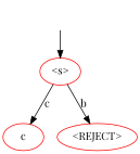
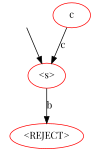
  digraph {
    fontname="Playfair Display"
    node [fontname="Playfair Display" color=red]
    edge [fontname="Playfair Display"]
    fake [style=invis color=""]
    n2 [label="\<s\>" root=true]
    c
    "<REJECT>"
    fake -> n2
-   n2 -> c [label=c]
+   c -> n2 [label=c]
    n2 -> "<REJECT>" [label=b]
  }
